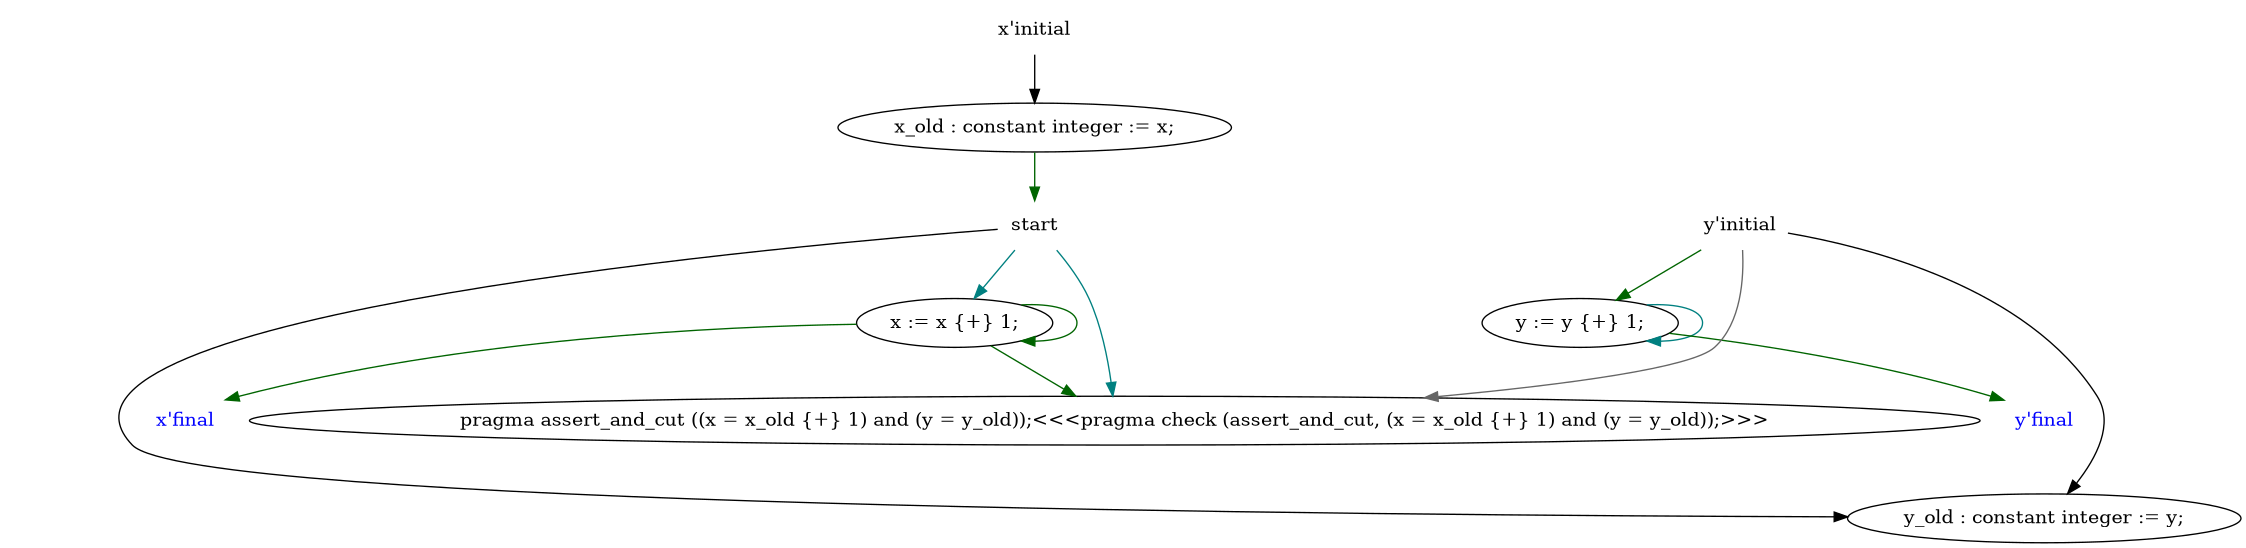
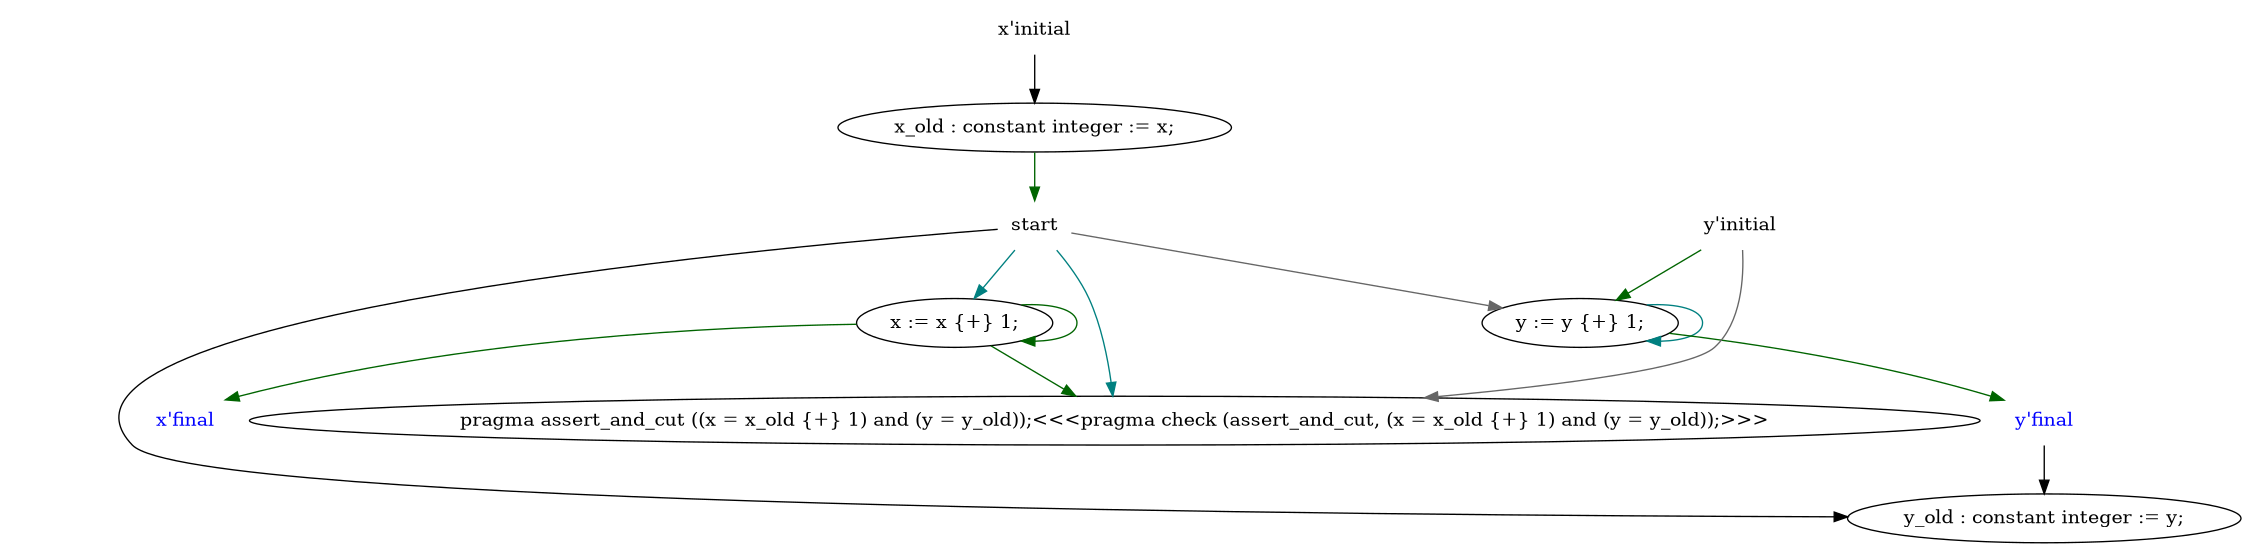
  digraph {
    splines=True
    edge [arrowType=normal color=darkgreen]
    n1 [label=start shape=plaintext]
    n2 [label="y_old : constant integer := y;"]
    n3 [label="x := x {+} 1;"]
    n4 [label="pragma assert_and_cut ((x = x_old {+} 1) and (y = y_old));<<<pragma check (assert_and_cut, (x = x_old {+} 1) and (y = y_old));>>>"]
    n5 [label="y := y {+} 1;"]
    n6 [label="x_old : constant integer := x;"]
    n7 [fontcolor=blue label="x'final" shape=plaintext]
    n8 [fontcolor=blue label="y'final" shape=plaintext]
    n9 [label="x'initial" shape=plaintext]
    n10 [label="y'initial" shape=plaintext]
    n1 -> n2 [color=black]
    n1 -> n3 [color=teal]
    n1 -> n4 [color=teal]
+   n1 -> n5 [color=gray40]
    n3 -> n3
    n3 -> n4
    n3 -> n7
    n5 -> n5 [color=teal]
    n5 -> n8
    n6 -> n1
    n9 -> n6 [color=black]
-   n10 -> n2 [color=black]
+   n8 -> n2 [color=black]
    n10 -> n4 [color=gray40]
    n10 -> n5
  }
